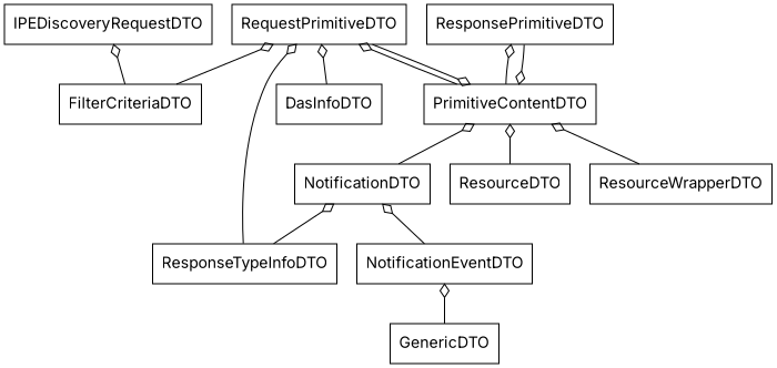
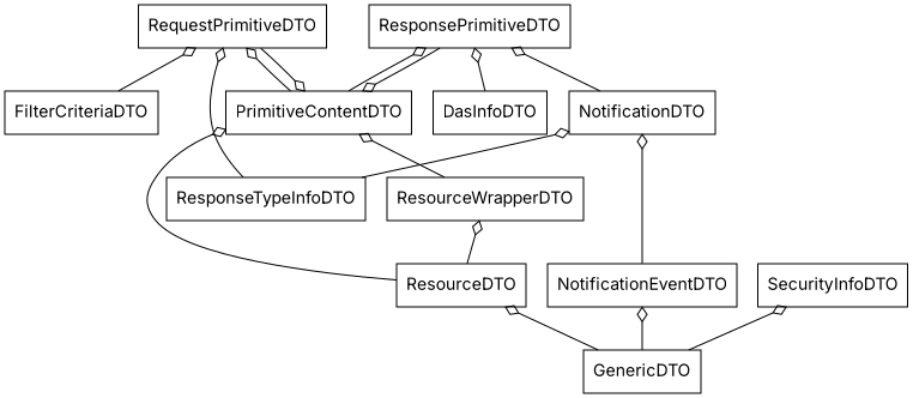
  digraph {
    fontname=Inter
    rankkdir=LR
    node [fontname=Inter shape=box]
    edge [arrowhead=none arrowtail=odiamond dir=both fontname=Inter]
    RequestPrimitiveDTO [width=1]
    ResponsePrimitiveDTO [width=1]
    FilterCriteriaDTO [width=1]
    PrimitiveContentDTO [width=1]
    ResponseTypeInfoDTO [width=1]
    DasInfoDTO [width=1]
    GenericDTO [width=1]
-   IPEDiscoveryRequestDTO [width=1]
    NotificationDTO [width=1]
    NotificationEventDTO [width=1]
    ResourceDTO [width=1]
    ResourceWrapperDTO [width=1]
+   SecurityInfoDTO [width=1]
    subgraph sub_1 {
      rank=same
      RequestPrimitiveDTO
      ResponsePrimitiveDTO
    }
    RequestPrimitiveDTO -> FilterCriteriaDTO
    RequestPrimitiveDTO -> PrimitiveContentDTO
    RequestPrimitiveDTO -> ResponseTypeInfoDTO
    ResponsePrimitiveDTO -> PrimitiveContentDTO
-   RequestPrimitiveDTO -> DasInfoDTO
+   ResponsePrimitiveDTO -> DasInfoDTO
    PrimitiveContentDTO -> RequestPrimitiveDTO
    PrimitiveContentDTO -> ResponsePrimitiveDTO
-   PrimitiveContentDTO -> NotificationDTO
+   ResponsePrimitiveDTO -> NotificationDTO
    PrimitiveContentDTO -> ResourceDTO
    PrimitiveContentDTO -> ResourceWrapperDTO
-   IPEDiscoveryRequestDTO -> FilterCriteriaDTO
    NotificationDTO -> ResponseTypeInfoDTO
    NotificationDTO -> NotificationEventDTO
    NotificationEventDTO -> GenericDTO
+   ResourceDTO -> GenericDTO
+   ResourceWrapperDTO -> ResourceDTO
+   SecurityInfoDTO -> GenericDTO
  }
